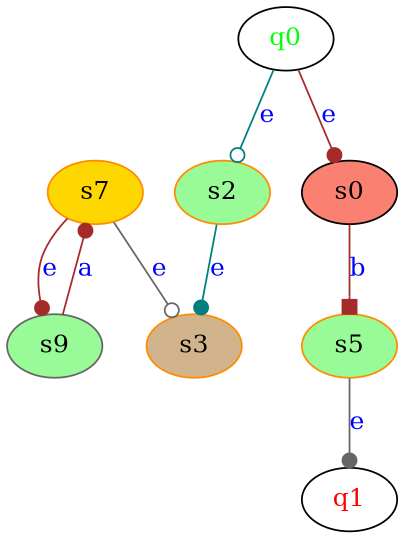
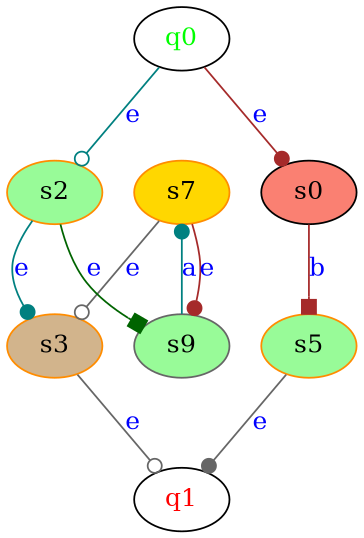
  digraph {
    node [color=darkorange fillcolor=palegreen style=filled]
    edge [arrowhead=dot color=brown]
    s7 [fillcolor=gold]
    s3 [fillcolor=tan]
    n3 [color=gray40 label=s9]
    n4 [label=<<font color="red">q1</font>> color="" fillcolor="" style=""]
    n5 [color=black fillcolor=salmon label=s0]
    s5
    s2
    n8 [label=<<font color="green">q0</font>> color="" fillcolor="" style=""]
    s7 -> s3 [arrowhead=odot color=gray40 label=<<font color="blue">e</font>>]
    s7 -> n3 [label=<<font color="blue">e</font>>]
-   n3 -> s7 [label=<<font color="blue">a</font>>]
+   s3 -> n4 [arrowhead=odot color=gray40 label=<<font color="blue">e</font>>]
+   n3 -> s7 [color=teal label=<<font color="blue">a</font>>]
    n5 -> s5 [arrowhead=box label=<<font color="blue">b</font>>]
    s5 -> n4 [color=gray40 label=<<font color="blue">e</font>>]
    s2 -> s3 [color=teal label=<<font color="blue">e</font>>]
+   s2 -> n3 [arrowhead=box color=darkgreen label=<<font color="blue">e</font>>]
    n8 -> n5 [label=<<font color="blue">e</font>>]
    n8 -> s2 [arrowhead=odot color=teal label=<<font color="blue">e</font>>]
  }
